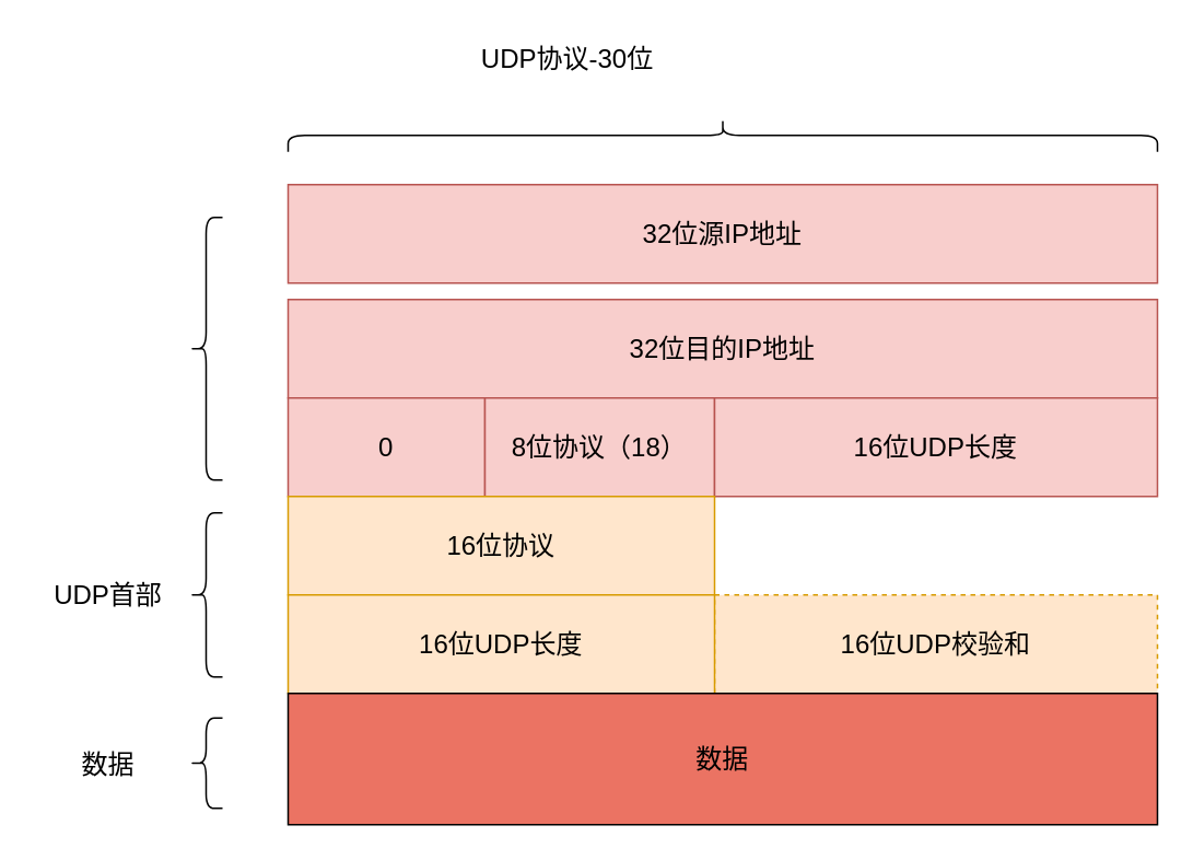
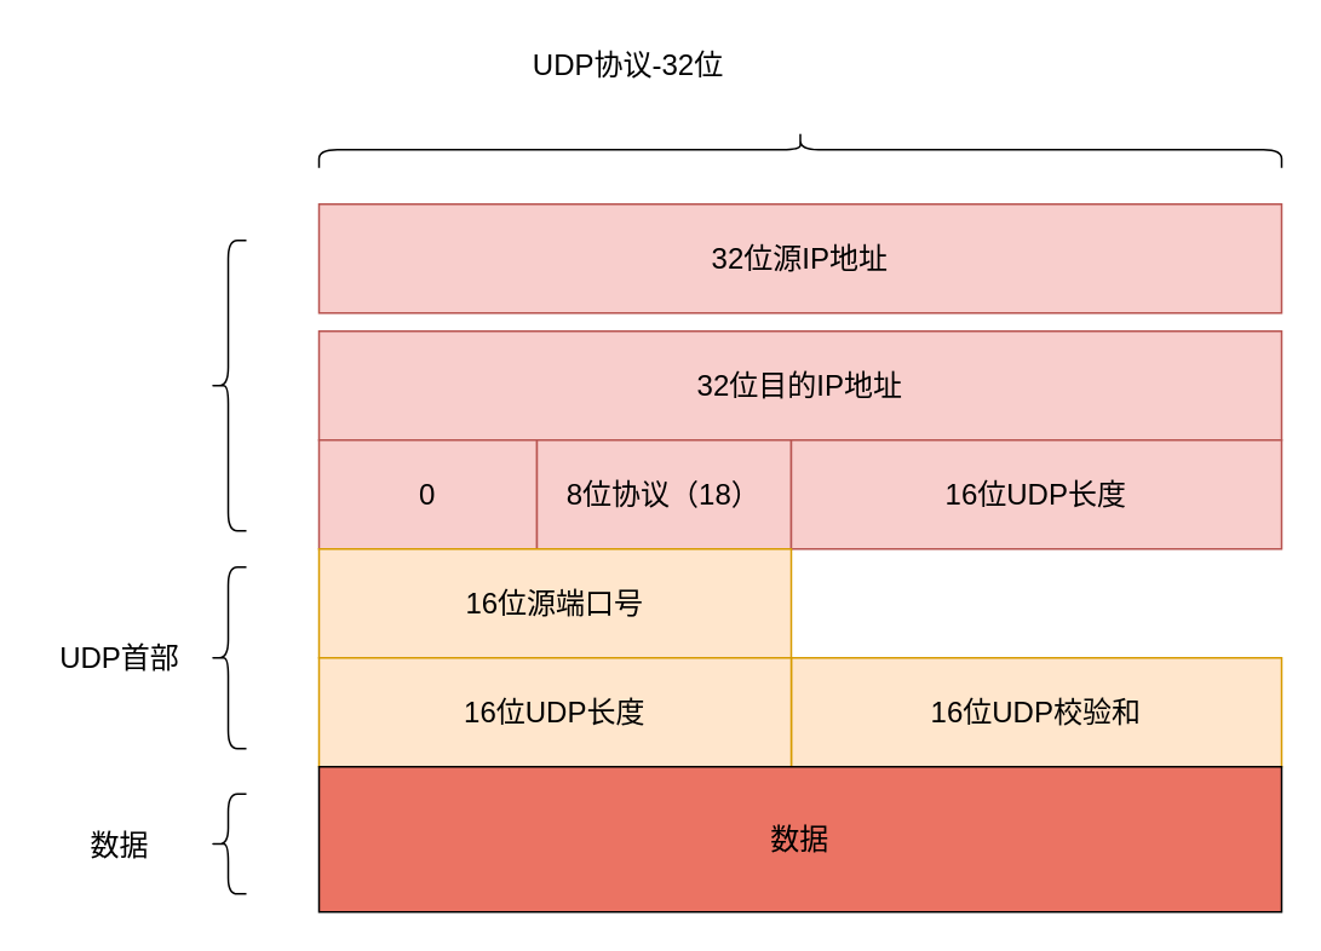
  <mxCell id="0" />
  <mxCell id="1" parent="0" />
  <mxCell id="2" value="&lt;font style=&quot;vertical-align: inherit;&quot; class=&quot;notranslate fyzs-translate-target fyzs-translate-target-wrapper&quot;&gt;&lt;font style=&quot;vertical-align: inherit;&quot; class=&quot;notranslate fyzs-translate-target fyzs-translate-target-box&quot;&gt;&lt;font style=&quot;vertical-align: inherit;&quot; title=&quot;3&quot; class=&quot;notranslate fyzs-translate-target fyzs-translate-target-text&quot;&gt;32位源IP地址&lt;/font&gt;&lt;/font&gt;&lt;/font&gt;" style="rounded=0;whiteSpace=wrap;html=1;fillColor=#f8cecc;strokeColor=#b85450;fontSize=16;" vertex="1" parent="1"><mxGeometry x="175" y="112" width="530" height="60" as="geometry" /></mxCell>
  <mxCell id="3" value="&lt;font style=&quot;vertical-align: inherit;&quot; class=&quot;notranslate fyzs-translate-target fyzs-translate-target-wrapper&quot;&gt;&lt;font style=&quot;vertical-align: inherit;&quot; class=&quot;notranslate fyzs-translate-target fyzs-translate-target-box&quot;&gt;&lt;font style=&quot;vertical-align: inherit;&quot; title=&quot;3&quot; class=&quot;notranslate fyzs-translate-target fyzs-translate-target-text&quot;&gt;32位目的IP地址&lt;/font&gt;&lt;/font&gt;&lt;/font&gt;" style="rounded=0;whiteSpace=wrap;html=1;fillColor=#f8cecc;strokeColor=#b85450;fontSize=16;" vertex="1" parent="1"><mxGeometry x="175" y="182" width="530" height="60" as="geometry" /></mxCell>
  <mxCell id="4" value="&lt;font style=&quot;vertical-align: inherit;&quot; class=&quot;notranslate fyzs-translate-target fyzs-translate-target-wrapper&quot;&gt;&lt;font style=&quot;vertical-align: inherit;&quot; class=&quot;notranslate fyzs-translate-target fyzs-translate-target-box&quot;&gt;&lt;font style=&quot;vertical-align: inherit;&quot; title=&quot;0&quot; class=&quot;notranslate fyzs-translate-target fyzs-translate-target-text&quot;&gt;0&lt;/font&gt;&lt;/font&gt;&lt;/font&gt;" style="rounded=0;whiteSpace=wrap;html=1;fillColor=#f8cecc;strokeColor=#b85450;fontSize=16;" vertex="1" parent="1"><mxGeometry x="175" y="242" width="120" height="60" as="geometry" /></mxCell>
  <mxCell id="5" value="&lt;font style=&quot;vertical-align: inherit;&quot; class=&quot;notranslate fyzs-translate-target fyzs-translate-target-wrapper&quot;&gt;&lt;font style=&quot;vertical-align: inherit;&quot; class=&quot;notranslate fyzs-translate-target fyzs-translate-target-box&quot;&gt;&lt;font style=&quot;vertical-align: inherit;&quot; title=&quot;8&quot; class=&quot;notranslate fyzs-translate-target fyzs-translate-target-text&quot;&gt;8位协议（18）&lt;/font&gt;&lt;/font&gt;&lt;/font&gt;" style="rounded=0;whiteSpace=wrap;html=1;fillColor=#f8cecc;strokeColor=#b85450;fontSize=16;" vertex="1" parent="1"><mxGeometry x="295" y="242" width="140" height="60" as="geometry" /></mxCell>
  <mxCell id="6" value="&lt;font style=&quot;vertical-align: inherit;&quot; class=&quot;notranslate fyzs-translate-target fyzs-translate-target-wrapper&quot;&gt;&lt;font style=&quot;vertical-align: inherit;&quot; class=&quot;notranslate fyzs-translate-target fyzs-translate-target-box&quot;&gt;&lt;font style=&quot;vertical-align: inherit;&quot; title=&quot;1&quot; class=&quot;notranslate fyzs-translate-target fyzs-translate-target-text&quot;&gt;16位UDP长度&lt;/font&gt;&lt;/font&gt;&lt;/font&gt;" style="rounded=0;whiteSpace=wrap;html=1;fillColor=#f8cecc;strokeColor=#b85450;fontSize=16;" vertex="1" parent="1"><mxGeometry x="435" y="242" width="270" height="60" as="geometry" /></mxCell>
- <mxCell id="7" value="&lt;font style=&quot;vertical-align: inherit;&quot; class=&quot;notranslate fyzs-translate-target fyzs-translate-target-wrapper&quot;&gt;&lt;font style=&quot;vertical-align: inherit;&quot; class=&quot;notranslate fyzs-translate-target fyzs-translate-target-box&quot;&gt;&lt;font style=&quot;vertical-align: inherit;&quot; title=&quot;1&quot; class=&quot;notranslate fyzs-translate-target fyzs-translate-target-text&quot;&gt;16位协议&lt;/font&gt;&lt;/font&gt;&lt;/font&gt;" style="rounded=0;whiteSpace=wrap;html=1;fillColor=#ffe6cc;strokeColor=#d79b00;fontSize=16;" vertex="1" parent="1"><mxGeometry x="175" y="302" width="260" height="60" as="geometry" /></mxCell>
- <mxCell id="8" value="&lt;font style=&quot;vertical-align: inherit;&quot; class=&quot;notranslate fyzs-translate-target fyzs-translate-target-wrapper&quot;&gt;&lt;font style=&quot;vertical-align: inherit;&quot; class=&quot;notranslate fyzs-translate-target fyzs-translate-target-box&quot;&gt;&lt;font style=&quot;vertical-align: inherit;&quot; title=&quot;1&quot; class=&quot;notranslate fyzs-translate-target fyzs-translate-target-text&quot;&gt;16位UDP校验和&lt;/font&gt;&lt;/font&gt;&lt;/font&gt;" style="rounded=0;whiteSpace=wrap;html=1;fillColor=#ffe6cc;strokeColor=#d79b00;fontSize=16;dashed=1;" vertex="1" parent="1"><mxGeometry x="435" y="362" width="270" height="60" as="geometry" /></mxCell>
+ <mxCell id="7" value="&lt;font style=&quot;vertical-align: inherit;&quot; class=&quot;notranslate fyzs-translate-target fyzs-translate-target-wrapper&quot;&gt;&lt;font style=&quot;vertical-align: inherit;&quot; class=&quot;notranslate fyzs-translate-target fyzs-translate-target-box&quot;&gt;&lt;font style=&quot;vertical-align: inherit;&quot; title=&quot;1&quot; class=&quot;notranslate fyzs-translate-target fyzs-translate-target-text&quot;&gt;16位源端口号&lt;/font&gt;&lt;/font&gt;&lt;/font&gt;" style="rounded=0;whiteSpace=wrap;html=1;fillColor=#ffe6cc;strokeColor=#d79b00;fontSize=16;" vertex="1" parent="1"><mxGeometry x="175" y="302" width="260" height="60" as="geometry" /></mxCell>
+ <mxCell id="8" value="&lt;font style=&quot;vertical-align: inherit;&quot; class=&quot;notranslate fyzs-translate-target fyzs-translate-target-wrapper&quot;&gt;&lt;font style=&quot;vertical-align: inherit;&quot; class=&quot;notranslate fyzs-translate-target fyzs-translate-target-box&quot;&gt;&lt;font style=&quot;vertical-align: inherit;&quot; title=&quot;1&quot; class=&quot;notranslate fyzs-translate-target fyzs-translate-target-text&quot;&gt;16位UDP校验和&lt;/font&gt;&lt;/font&gt;&lt;/font&gt;" style="rounded=0;whiteSpace=wrap;html=1;fillColor=#ffe6cc;strokeColor=#d79b00;fontSize=16;" vertex="1" parent="1"><mxGeometry x="435" y="362" width="270" height="60" as="geometry" /></mxCell>
  <mxCell id="9" value="&lt;font style=&quot;vertical-align: inherit;&quot; class=&quot;notranslate fyzs-translate-target fyzs-translate-target-wrapper&quot;&gt;&lt;font style=&quot;vertical-align: inherit;&quot; class=&quot;notranslate fyzs-translate-target fyzs-translate-target-box&quot;&gt;&lt;font style=&quot;vertical-align: inherit;&quot; title=&quot;1&quot; class=&quot;notranslate fyzs-translate-target fyzs-translate-target-text&quot;&gt;16位UDP长度&lt;/font&gt;&lt;/font&gt;&lt;/font&gt;" style="rounded=0;whiteSpace=wrap;html=1;fillColor=#ffe6cc;strokeColor=#d79b00;fontSize=16;" vertex="1" parent="1"><mxGeometry x="175" y="362" width="260" height="60" as="geometry" /></mxCell>
  <mxCell id="10" value="&lt;font style=&quot;vertical-align: inherit;&quot; class=&quot;notranslate fyzs-translate-target fyzs-translate-target-wrapper&quot;&gt;&lt;font style=&quot;vertical-align: inherit;&quot; class=&quot;notranslate fyzs-translate-target fyzs-translate-target-box&quot;&gt;&lt;font style=&quot;vertical-align: inherit;&quot; title=&quot;s&quot; class=&quot;notranslate fyzs-translate-target fyzs-translate-target-text&quot;&gt;数据&lt;/font&gt;&lt;/font&gt;&lt;/font&gt;" style="rounded=0;whiteSpace=wrap;html=1;fillColor=light-dark(#eb7363, #ededed);fontSize=16;" vertex="1" parent="1"><mxGeometry x="175" y="422" width="530" height="80" as="geometry" /></mxCell>
  <mxCell id="11" value="" style="shape=curlyBracket;whiteSpace=wrap;html=1;rounded=1;labelPosition=left;verticalLabelPosition=middle;align=right;verticalAlign=middle;direction=south;fontSize=16;" vertex="1" parent="1"><mxGeometry x="175" y="72" width="530" height="20" as="geometry" /></mxCell>
- <mxCell id="12" value="&lt;font style=&quot;vertical-align: inherit;&quot; class=&quot;notranslate fyzs-translate-target fyzs-translate-target-wrapper&quot;&gt;&lt;font style=&quot;vertical-align: inherit;&quot; class=&quot;notranslate fyzs-translate-target fyzs-translate-target-box&quot;&gt;&lt;font style=&quot;vertical-align: inherit;&quot; title=&quot;Text&quot; class=&quot;notranslate fyzs-translate-target fyzs-translate-target-text&quot;&gt;UDP协议-30位&lt;/font&gt;&lt;/font&gt;&lt;/font&gt;" style="text;html=1;align=center;verticalAlign=middle;resizable=0;points=[];autosize=1;strokeColor=none;fillColor=none;fontSize=16;" vertex="1" parent="1"><mxGeometry x="280" y="20" width="130" height="30" as="geometry" /></mxCell>
+ <mxCell id="12" value="&lt;font style=&quot;vertical-align: inherit;&quot; class=&quot;notranslate fyzs-translate-target fyzs-translate-target-wrapper&quot;&gt;&lt;font style=&quot;vertical-align: inherit;&quot; class=&quot;notranslate fyzs-translate-target fyzs-translate-target-box&quot;&gt;&lt;font style=&quot;vertical-align: inherit;&quot; title=&quot;Text&quot; class=&quot;notranslate fyzs-translate-target fyzs-translate-target-text&quot;&gt;UDP协议-32位&lt;/font&gt;&lt;/font&gt;&lt;/font&gt;" style="text;html=1;align=center;verticalAlign=middle;resizable=0;points=[];autosize=1;strokeColor=none;fillColor=none;fontSize=16;" vertex="1" parent="1"><mxGeometry x="280" y="20" width="130" height="30" as="geometry" /></mxCell>
  <mxCell id="13" value="" style="shape=curlyBracket;whiteSpace=wrap;html=1;rounded=1;labelPosition=left;verticalLabelPosition=middle;align=right;verticalAlign=middle;fontSize=16;" vertex="1" parent="1"><mxGeometry x="115" y="132" width="20" height="160" as="geometry" /></mxCell>
  <mxCell id="14" value="" style="shape=curlyBracket;whiteSpace=wrap;html=1;rounded=1;labelPosition=left;verticalLabelPosition=middle;align=right;verticalAlign=middle;fontSize=16;" vertex="1" parent="1"><mxGeometry x="115" y="312" width="20" height="100" as="geometry" /></mxCell>
  <mxCell id="15" value="" style="shape=curlyBracket;whiteSpace=wrap;html=1;rounded=1;labelPosition=left;verticalLabelPosition=middle;align=right;verticalAlign=middle;fontSize=16;" vertex="1" parent="1"><mxGeometry x="115" y="437" width="20" height="55" as="geometry" /></mxCell>
  <mxCell id="16" value="&lt;font style=&quot;vertical-align: inherit;&quot; class=&quot;notranslate fyzs-translate-target fyzs-translate-target-wrapper&quot;&gt;&lt;font style=&quot;vertical-align: inherit;&quot; class=&quot;notranslate fyzs-translate-target fyzs-translate-target-box&quot;&gt;&lt;font style=&quot;vertical-align: inherit;&quot; title=&quot;Text&quot; class=&quot;notranslate fyzs-translate-target fyzs-translate-target-text&quot;&gt;数据&lt;/font&gt;&lt;/font&gt;&lt;/font&gt;" style="text;html=1;align=center;verticalAlign=middle;resizable=0;points=[];autosize=1;strokeColor=none;fillColor=none;fontSize=16;" vertex="1" parent="1"><mxGeometry x="35" y="450" width="60" height="30" as="geometry" /></mxCell>
  <mxCell id="17" value="&lt;font style=&quot;vertical-align: inherit;&quot; class=&quot;notranslate fyzs-translate-target fyzs-translate-target-wrapper&quot;&gt;&lt;font style=&quot;vertical-align: inherit;&quot; class=&quot;notranslate fyzs-translate-target fyzs-translate-target-box&quot;&gt;&lt;font style=&quot;vertical-align: inherit;&quot; title=&quot;Text&quot; class=&quot;notranslate fyzs-translate-target fyzs-translate-target-text&quot;&gt;UDP首部&lt;/font&gt;&lt;/font&gt;&lt;/font&gt;" style="text;html=1;align=center;verticalAlign=middle;resizable=0;points=[];autosize=1;strokeColor=none;fillColor=none;fontSize=16;" vertex="1" parent="1"><mxGeometry x="20" y="347" width="90" height="30" as="geometry" /></mxCell>
